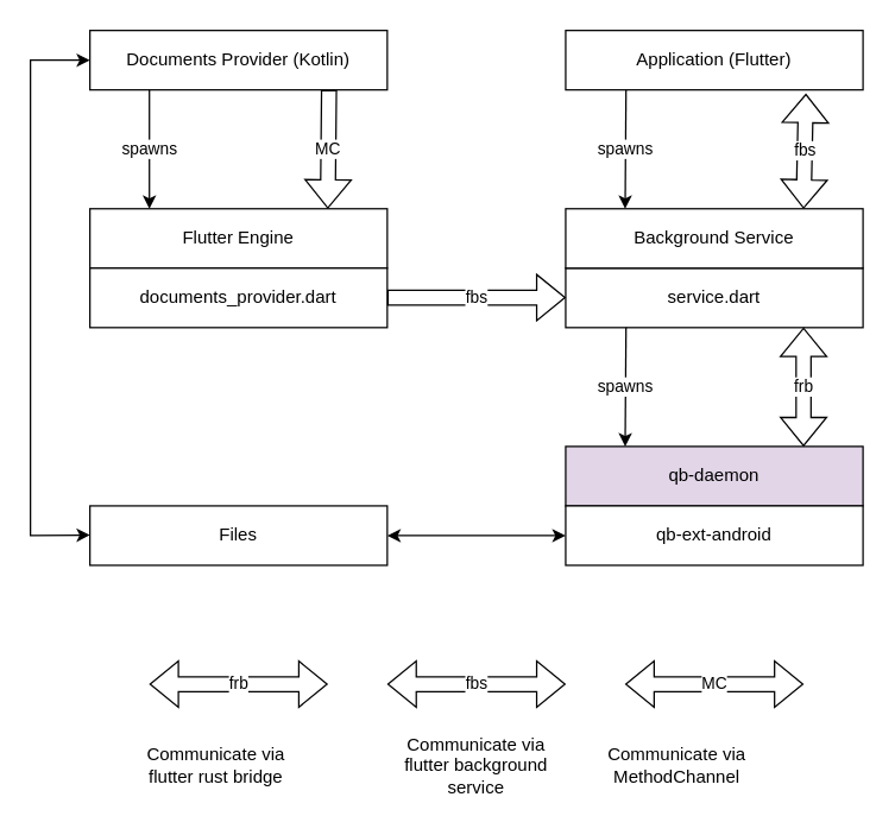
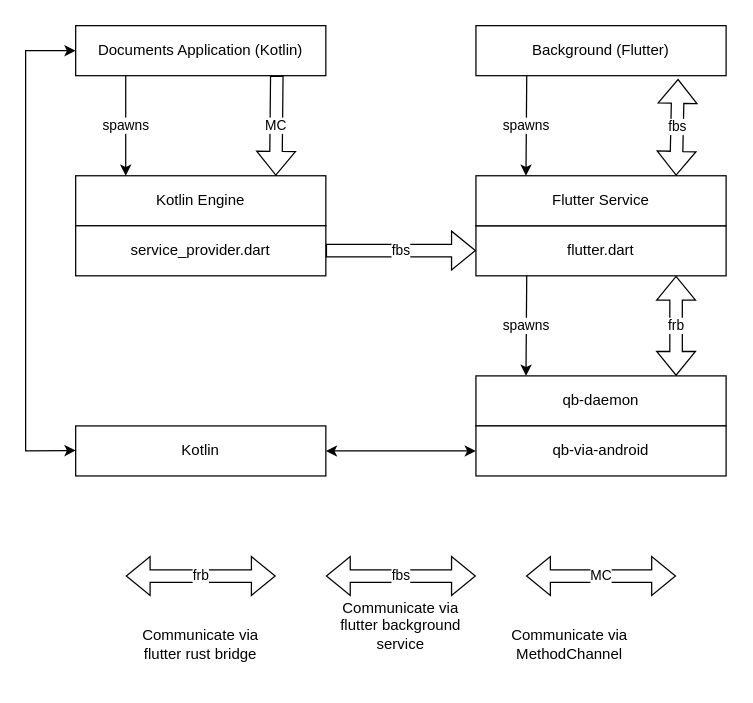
  <mxCell id="0" />
  <mxCell id="1" parent="0" />
- <mxCell id="2" value="Documents Provider (Kotlin)" style="rounded=0;whiteSpace=wrap;html=1;" vertex="1" parent="1"><mxGeometry x="60" y="20" width="200" height="40" as="geometry" /></mxCell>
- <mxCell id="3" value="Flutter Engine" style="rounded=0;whiteSpace=wrap;html=1;" vertex="1" parent="1"><mxGeometry x="60" y="140" width="200" height="40" as="geometry" /></mxCell>
- <mxCell id="4" value="documents_provider.dart" style="rounded=0;whiteSpace=wrap;html=1;" vertex="1" parent="1"><mxGeometry x="60" y="180" width="200" height="40" as="geometry" /></mxCell>
+ <mxCell id="2" value="Documents Application (Kotlin)" style="rounded=0;whiteSpace=wrap;html=1;" vertex="1" parent="1"><mxGeometry x="60" y="20" width="200" height="40" as="geometry" /></mxCell>
+ <mxCell id="3" value="Kotlin Engine" style="rounded=0;whiteSpace=wrap;html=1;" vertex="1" parent="1"><mxGeometry x="60" y="140" width="200" height="40" as="geometry" /></mxCell>
+ <mxCell id="4" value="service_provider.dart" style="rounded=0;whiteSpace=wrap;html=1;" vertex="1" parent="1"><mxGeometry x="60" y="180" width="200" height="40" as="geometry" /></mxCell>
  <mxCell id="5" value="spawns" style="endArrow=classic;html=1;rounded=0;entryX=0.5;entryY=0;entryDx=0;entryDy=0;" edge="1" parent="1"><mxGeometry width="50" height="50" relative="1" as="geometry"><mxPoint x="100" y="60" as="sourcePoint" /><mxPoint x="100" y="140" as="targetPoint" /></mxGeometry></mxCell>
- <mxCell id="6" value="service.dart" style="rounded=0;whiteSpace=wrap;html=1;" vertex="1" parent="1"><mxGeometry x="380" y="180" width="200" height="40" as="geometry" /></mxCell>
- <mxCell id="7" value="Application (Flutter)" style="rounded=0;whiteSpace=wrap;html=1;" vertex="1" parent="1"><mxGeometry x="380" y="20" width="200" height="40" as="geometry" /></mxCell>
+ <mxCell id="6" value="flutter.dart" style="rounded=0;whiteSpace=wrap;html=1;" vertex="1" parent="1"><mxGeometry x="380" y="180" width="200" height="40" as="geometry" /></mxCell>
+ <mxCell id="7" value="Background (Flutter)" style="rounded=0;whiteSpace=wrap;html=1;" vertex="1" parent="1"><mxGeometry x="380" y="20" width="200" height="40" as="geometry" /></mxCell>
  <mxCell id="8" value="spawns" style="endArrow=classic;html=1;rounded=0;" edge="1" parent="1"><mxGeometry width="50" height="50" relative="1" as="geometry"><mxPoint x="420.6" y="60" as="sourcePoint" /><mxPoint x="420" y="140" as="targetPoint" /></mxGeometry></mxCell>
- <mxCell id="9" value="Background Service" style="rounded=0;whiteSpace=wrap;html=1;" vertex="1" parent="1"><mxGeometry x="380" y="140" width="200" height="40" as="geometry" /></mxCell>
- <mxCell id="10" value="qb-daemon" style="rounded=0;whiteSpace=wrap;html=1;fillColor=#e1d5e7;" vertex="1" parent="1"><mxGeometry x="380" y="300" width="200" height="40" as="geometry" /></mxCell>
+ <mxCell id="9" value="Flutter Service" style="rounded=0;whiteSpace=wrap;html=1;" vertex="1" parent="1"><mxGeometry x="380" y="140" width="200" height="40" as="geometry" /></mxCell>
+ <mxCell id="10" value="qb-daemon" style="rounded=0;whiteSpace=wrap;html=1;" vertex="1" parent="1"><mxGeometry x="380" y="300" width="200" height="40" as="geometry" /></mxCell>
  <mxCell id="11" value="frb" style="shape=flexArrow;endArrow=classic;startArrow=classic;html=1;rounded=0;entryX=0.801;entryY=1.04;entryDx=0;entryDy=0;entryPerimeter=0;" edge="1" parent="1"><mxGeometry width="100" height="100" relative="1" as="geometry"><mxPoint x="540" y="300" as="sourcePoint" /><mxPoint x="540" y="220" as="targetPoint" /></mxGeometry></mxCell>
  <mxCell id="12" value="spawns" style="endArrow=classic;html=1;rounded=0;" edge="1" parent="1"><mxGeometry width="50" height="50" relative="1" as="geometry"><mxPoint x="420.6" y="220" as="sourcePoint" /><mxPoint x="420" y="300" as="targetPoint" /></mxGeometry></mxCell>
- <mxCell id="13" value="qb-ext-android" style="rounded=0;whiteSpace=wrap;html=1;" vertex="1" parent="1"><mxGeometry x="380" y="340" width="200" height="40" as="geometry" /></mxCell>
- <mxCell id="14" value="Files" style="rounded=0;whiteSpace=wrap;html=1;" vertex="1" parent="1"><mxGeometry x="60" y="340" width="200" height="40" as="geometry" /></mxCell>
+ <mxCell id="13" value="qb-via-android" style="rounded=0;whiteSpace=wrap;html=1;" vertex="1" parent="1"><mxGeometry x="380" y="340" width="200" height="40" as="geometry" /></mxCell>
+ <mxCell id="14" value="Kotlin" style="rounded=0;whiteSpace=wrap;html=1;" vertex="1" parent="1"><mxGeometry x="60" y="340" width="200" height="40" as="geometry" /></mxCell>
  <mxCell id="15" value="" style="endArrow=classic;startArrow=classic;html=1;rounded=0;exitX=1;exitY=0.5;exitDx=0;exitDy=0;" edge="1" parent="1" source="14"><mxGeometry width="50" height="50" relative="1" as="geometry"><mxPoint x="330" y="410" as="sourcePoint" /><mxPoint x="380" y="360" as="targetPoint" /></mxGeometry></mxCell>
  <mxCell id="16" value="frb" style="shape=flexArrow;endArrow=classic;startArrow=classic;html=1;rounded=0;" edge="1" parent="1"><mxGeometry width="100" height="100" relative="1" as="geometry"><mxPoint x="100" y="460" as="sourcePoint" /><mxPoint x="220" y="460" as="targetPoint" /></mxGeometry></mxCell>
- <mxCell id="17" value="Communicate via flutter rust bridge" style="text;html=1;align=center;verticalAlign=middle;whiteSpace=wrap;rounded=0;" vertex="1" parent="1"><mxGeometry x="85" y="490" width="120" height="50" as="geometry" /></mxCell>
- <mxCell id="18" value="Communicate via flutter background service" style="text;html=1;align=center;verticalAlign=middle;whiteSpace=wrap;rounded=0;" vertex="1" parent="1"><mxGeometry x="260" y="490" width="120" height="50" as="geometry" /></mxCell>
+ <mxCell id="17" value="Communicate via flutter rust bridge" style="text;html=1;align=center;verticalAlign=middle;whiteSpace=wrap;rounded=0;" vertex="1" parent="1"><mxGeometry x="100" y="490" width="120" height="50" as="geometry" /></mxCell>
+ <mxCell id="18" value="Communicate via flutter background service" style="text;html=1;align=center;verticalAlign=middle;whiteSpace=wrap;rounded=0;" vertex="1" parent="1"><mxGeometry x="260" y="475" width="120" height="50" as="geometry" /></mxCell>
  <mxCell id="19" value="fbs" style="shape=flexArrow;endArrow=classic;startArrow=classic;html=1;rounded=0;" edge="1" parent="1"><mxGeometry width="100" height="100" relative="1" as="geometry"><mxPoint x="260" y="460" as="sourcePoint" /><mxPoint x="380" y="460" as="targetPoint" /></mxGeometry></mxCell>
  <mxCell id="20" value="Communicate via MethodChannel" style="text;html=1;align=center;verticalAlign=middle;whiteSpace=wrap;rounded=0;" vertex="1" parent="1"><mxGeometry x="395" y="490" width="120" height="50" as="geometry" /></mxCell>
  <mxCell id="21" value="MC" style="shape=flexArrow;endArrow=classic;startArrow=classic;html=1;rounded=0;" edge="1" parent="1"><mxGeometry width="100" height="100" relative="1" as="geometry"><mxPoint x="420" y="460" as="sourcePoint" /><mxPoint x="540" y="460" as="targetPoint" /></mxGeometry></mxCell>
  <mxCell id="22" value="fbs" style="shape=flexArrow;endArrow=classic;html=1;rounded=0;" edge="1" parent="1"><mxGeometry width="50" height="50" relative="1" as="geometry"><mxPoint x="260" y="199.8" as="sourcePoint" /><mxPoint x="380" y="199.8" as="targetPoint" /></mxGeometry></mxCell>
  <mxCell id="23" value="fbs" style="shape=flexArrow;endArrow=classic;startArrow=classic;html=1;rounded=0;entryX=0.808;entryY=1.064;entryDx=0;entryDy=0;entryPerimeter=0;" edge="1" parent="1" target="7"><mxGeometry width="100" height="100" relative="1" as="geometry"><mxPoint x="540" y="140" as="sourcePoint" /><mxPoint x="640" y="40" as="targetPoint" /></mxGeometry></mxCell>
  <mxCell id="24" value="MC" style="shape=flexArrow;endArrow=classic;html=1;rounded=0;" edge="1" parent="1"><mxGeometry width="50" height="50" relative="1" as="geometry"><mxPoint x="220.8" y="60" as="sourcePoint" /><mxPoint x="220" y="140" as="targetPoint" /></mxGeometry></mxCell>
  <mxCell id="25" value="" style="endArrow=classic;startArrow=classic;html=1;rounded=0;exitX=0;exitY=0.5;exitDx=0;exitDy=0;" edge="1" parent="1" source="2"><mxGeometry width="50" height="50" relative="1" as="geometry"><mxPoint x="20" y="40" as="sourcePoint" /><mxPoint x="60" y="359.66" as="targetPoint" /><Array as="points"><mxPoint x="20" y="40" /><mxPoint x="20" y="360" /></Array></mxGeometry></mxCell>
